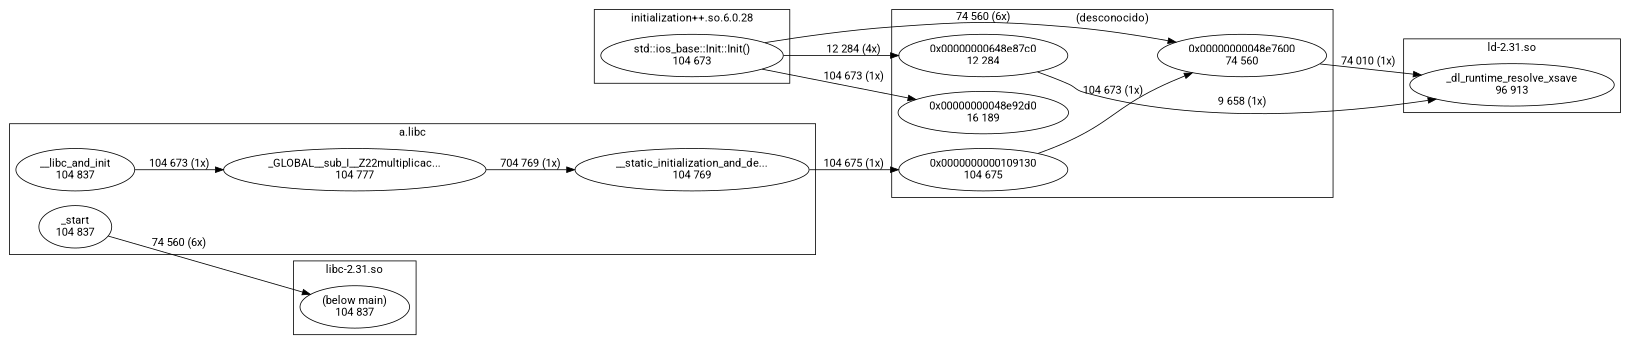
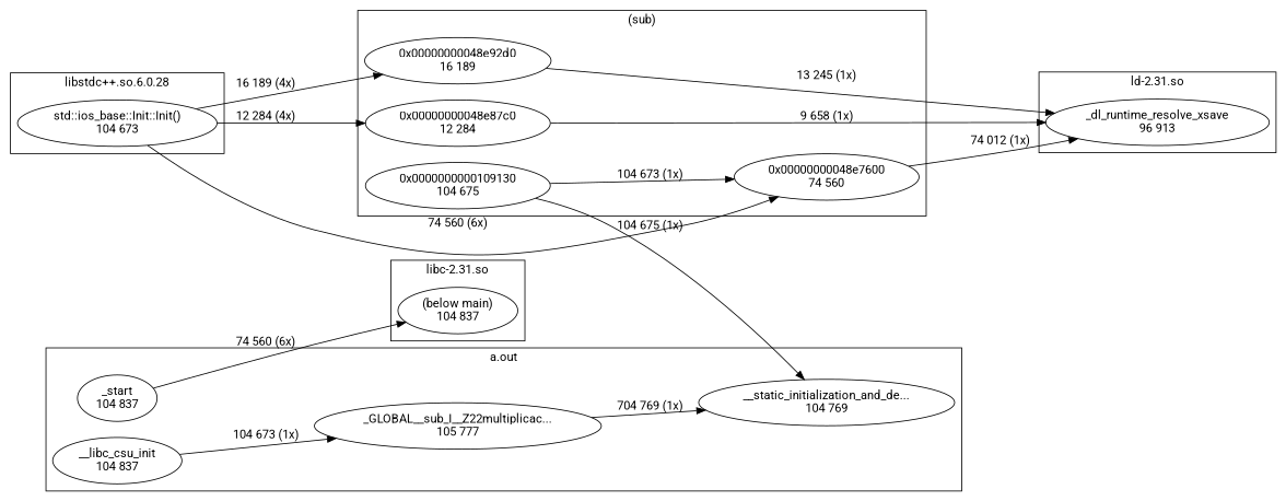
  digraph {
    fontname=Roboto
    rankdir=LR
    node [fontname=Roboto]
    edge [fontname=Roboto weight=2]
    n1 [label="0x0000000000109130\n104 675"]
-   n2 [label="0x00000000648e87c0\n12 284"]
+   n2 [label="0x00000000048e87c0\n12 284"]
    n3 [label="0x00000000048e92d0\n16 189"]
    n4 [label="0x00000000048e7600\n74 560"]
    n5 [label="(below main)\n104 837"]
-   n6 [label="__libc_and_init\n104 837"]
+   n6 [label="__libc_csu_init\n104 837"]
    n7 [label="_start\n104 837"]
-   n8 [label="_GLOBAL__sub_I__Z22multiplicac...\n104 777"]
+   n8 [label="_GLOBAL__sub_I__Z22multiplicac...\n105 777"]
    n9 [label="__static_initialization_and_de...\n104 769"]
    n10 [label="_dl_runtime_resolve_xsave\n96 913"]
    n11 [label="std::ios_base::Init::Init()\n104 673"]
    subgraph cluster_1 {
-     label="(desconocido)"
+     label="(sub)"
      n1
      n2
      n3
      n4
    }
    subgraph cluster_2 {
      label="libc-2.31.so"
      n5
    }
    subgraph cluster_3 {
-     label="a.libc"
+     label="a.out"
      n6
      n7
      n8
      n9
    }
    subgraph cluster_4 {
      label="ld-2.31.so"
      n10
    }
    subgraph cluster_5 {
-     label="initialization++.so.6.0.28"
+     label="libstdc++.so.6.0.28"
      n11
    }
    n1 -> n4 [label="104 673 (1x)"]
    n2 -> n10 [label="9 658 (1x)"]
-   n4 -> n10 [label="74 010 (1x)"]
+   n3 -> n10 [label="13 245 (1x)"]
+   n4 -> n10 [label="74 012 (1x)"]
    n6 -> n8 [label="104 673 (1x)"]
    n7 -> n5 [label="74 560 (6x)"]
    n8 -> n9 [label="704 769 (1x)"]
-   n9 -> n1 [label="104 675 (1x)"]
+   n1 -> n9 [label="104 675 (1x)"]
    n11 -> n2 [label="12 284 (4x)"]
-   n11 -> n3 [label="104 673 (1x)"]
+   n11 -> n3 [label="16 189 (4x)"]
    n11 -> n4 [label="74 560 (6x)"]
  }
